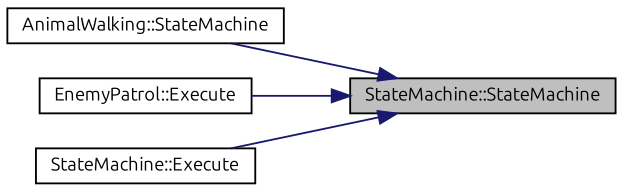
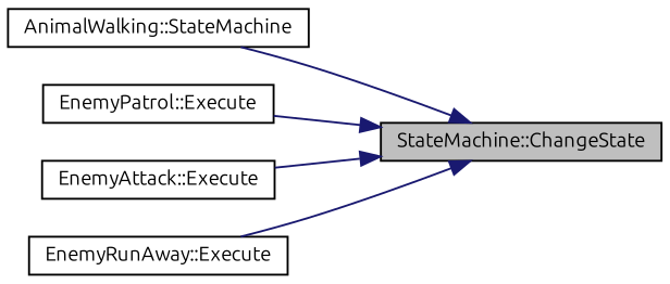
  digraph {
    fontname=Ubuntu
    rankdir=RL
    node [color=black fontname=Ubuntu fontsize=10 shape=record]
    edge [color=midnightblue dir=back fontname=Ubuntu fontsize=10 labelfontname=Helvetica labelfontsize=10 style=solid]
-   n1 [fillcolor=grey75 fontcolor=black height=0.2 label="StateMachine::StateMachine" style=filled width=0.4]
+   n1 [fillcolor=grey75 fontcolor=black height=0.2 label="StateMachine::ChangeState" style=filled width=0.4]
    n2 [height=0.2 label="AnimalWalking::StateMachine" width=0.4]
    n3 [height=0.2 label="EnemyPatrol::Execute" width=0.4]
-   n4 [height=0.2 label="StateMachine::Execute" width=0.4]
+   n4 [height=0.2 label="EnemyAttack::Execute" width=0.4]
+   n5 [height=0.2 label="EnemyRunAway::Execute" width=0.4]
    n1 -> n2
    n1 -> n3
    n1 -> n4
+   n1 -> n5
  }
